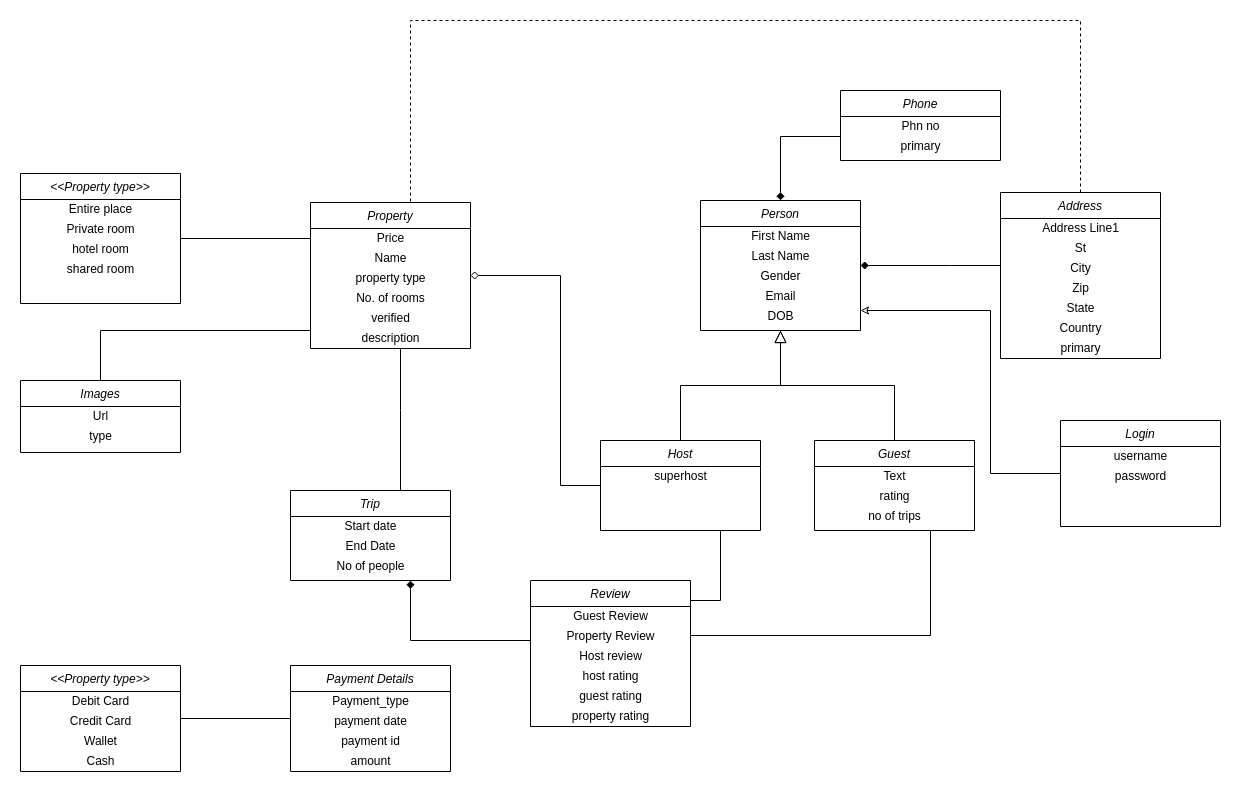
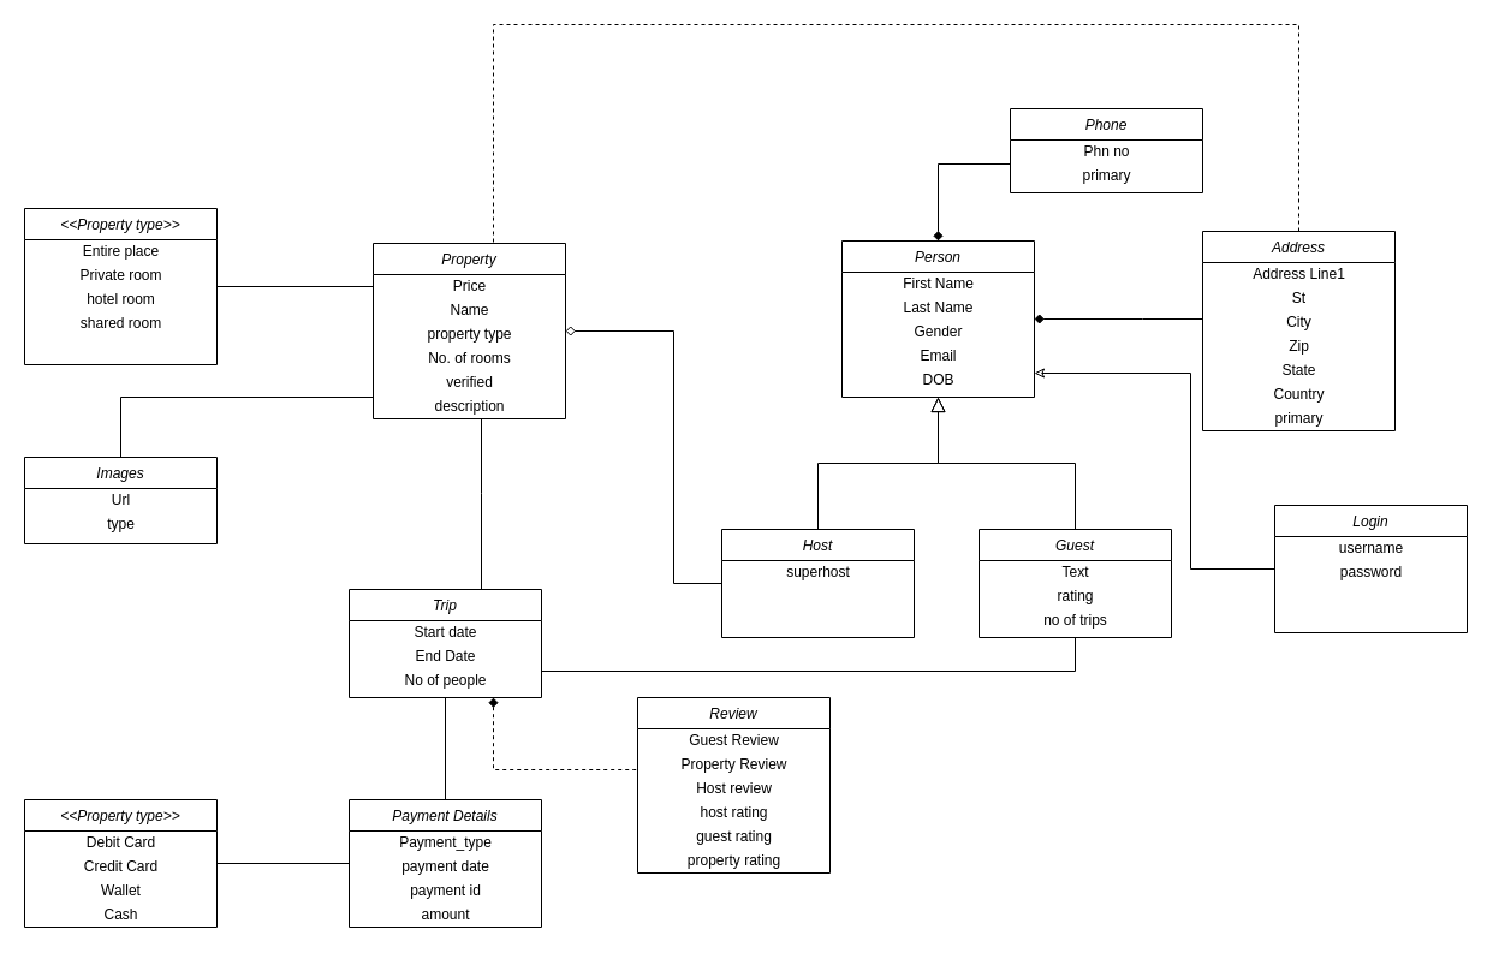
  <mxCell id="0" />
  <mxCell id="1" parent="0" />
  <mxCell id="2" value="Person" style="swimlane;fontStyle=2;align=center;verticalAlign=top;childLayout=stackLayout;horizontal=1;startSize=26;horizontalStack=0;resizeParent=1;resizeLast=0;collapsible=1;marginBottom=0;rounded=0;shadow=0;strokeWidth=1;" parent="1" vertex="1"><mxGeometry x="700" y="200" width="160" height="130" as="geometry"><mxRectangle x="230" y="140" width="160" height="26" as="alternateBounds" /></mxGeometry></mxCell>
  <mxCell id="3" value="First Name" style="text;html=1;align=center;verticalAlign=middle;resizable=0;points=[];autosize=1;" vertex="1" parent="2"><mxGeometry y="26" width="160" height="20" as="geometry" /></mxCell>
  <mxCell id="4" value="Last Name" style="text;html=1;align=center;verticalAlign=middle;resizable=0;points=[];autosize=1;" vertex="1" parent="2"><mxGeometry y="46" width="160" height="20" as="geometry" /></mxCell>
  <mxCell id="5" value="Gender" style="text;html=1;align=center;verticalAlign=middle;resizable=0;points=[];autosize=1;" vertex="1" parent="2"><mxGeometry y="66" width="160" height="20" as="geometry" /></mxCell>
  <mxCell id="6" value="Email" style="text;html=1;align=center;verticalAlign=middle;resizable=0;points=[];autosize=1;" vertex="1" parent="2"><mxGeometry y="86" width="160" height="20" as="geometry" /></mxCell>
  <mxCell id="7" value="DOB" style="text;html=1;align=center;verticalAlign=middle;resizable=0;points=[];autosize=1;" vertex="1" parent="2"><mxGeometry y="106" width="160" height="20" as="geometry" /></mxCell>
  <mxCell id="8" value="" style="endArrow=block;endSize=10;endFill=0;shadow=0;strokeWidth=1;rounded=0;edgeStyle=elbowEdgeStyle;elbow=vertical;" parent="1" source="32" target="2" edge="1"><mxGeometry width="160" relative="1" as="geometry"><mxPoint x="680" y="440" as="sourcePoint" /><mxPoint x="680" y="283" as="targetPoint" /></mxGeometry></mxCell>
  <mxCell id="9" value="" style="endArrow=block;endSize=10;endFill=0;shadow=0;strokeWidth=1;rounded=0;edgeStyle=elbowEdgeStyle;elbow=vertical;" parent="1" source="26" target="2" edge="1"><mxGeometry width="160" relative="1" as="geometry"><mxPoint x="890" y="440" as="sourcePoint" /><mxPoint x="790" y="351" as="targetPoint" /></mxGeometry></mxCell>
  <mxCell id="10" style="edgeStyle=orthogonalEdgeStyle;rounded=0;orthogonalLoop=1;jettySize=auto;html=1;endArrow=diamond;endFill=1;" edge="1" parent="1" source="12" target="2"><mxGeometry relative="1" as="geometry"><Array as="points"><mxPoint x="950" y="265" /><mxPoint x="950" y="265" /></Array></mxGeometry></mxCell>
  <mxCell id="11" style="edgeStyle=orthogonalEdgeStyle;rounded=0;orthogonalLoop=1;jettySize=auto;html=1;endArrow=none;endFill=0;dashed=1;" edge="1" parent="1" source="12" target="35"><mxGeometry relative="1" as="geometry"><Array as="points"><mxPoint x="1080" y="20" /><mxPoint x="410" y="20" /></Array></mxGeometry></mxCell>
  <mxCell id="12" value="Address" style="swimlane;fontStyle=2;align=center;verticalAlign=top;childLayout=stackLayout;horizontal=1;startSize=26;horizontalStack=0;resizeParent=1;resizeLast=0;collapsible=1;marginBottom=0;rounded=0;shadow=0;strokeWidth=1;" vertex="1" parent="1"><mxGeometry x="1000" y="192" width="160" height="166" as="geometry"><mxRectangle x="230" y="140" width="160" height="26" as="alternateBounds" /></mxGeometry></mxCell>
  <mxCell id="13" value="Address Line1" style="text;html=1;align=center;verticalAlign=middle;resizable=0;points=[];autosize=1;" vertex="1" parent="12"><mxGeometry y="26" width="160" height="20" as="geometry" /></mxCell>
  <mxCell id="14" value="St" style="text;html=1;align=center;verticalAlign=middle;resizable=0;points=[];autosize=1;" vertex="1" parent="12"><mxGeometry y="46" width="160" height="20" as="geometry" /></mxCell>
  <mxCell id="15" value="City" style="text;html=1;align=center;verticalAlign=middle;resizable=0;points=[];autosize=1;" vertex="1" parent="12"><mxGeometry y="66" width="160" height="20" as="geometry" /></mxCell>
  <mxCell id="16" value="Zip" style="text;html=1;align=center;verticalAlign=middle;resizable=0;points=[];autosize=1;" vertex="1" parent="12"><mxGeometry y="86" width="160" height="20" as="geometry" /></mxCell>
  <mxCell id="17" value="State" style="text;html=1;align=center;verticalAlign=middle;resizable=0;points=[];autosize=1;" vertex="1" parent="12"><mxGeometry y="106" width="160" height="20" as="geometry" /></mxCell>
  <mxCell id="18" value="Country" style="text;html=1;align=center;verticalAlign=middle;resizable=0;points=[];autosize=1;" vertex="1" parent="12"><mxGeometry y="126" width="160" height="20" as="geometry" /></mxCell>
  <mxCell id="19" value="primary" style="text;html=1;align=center;verticalAlign=middle;resizable=0;points=[];autosize=1;" vertex="1" parent="12"><mxGeometry y="146" width="160" height="20" as="geometry" /></mxCell>
  <mxCell id="20" value="Phone" style="swimlane;fontStyle=2;align=center;verticalAlign=top;childLayout=stackLayout;horizontal=1;startSize=26;horizontalStack=0;resizeParent=1;resizeLast=0;collapsible=1;marginBottom=0;rounded=0;shadow=0;strokeWidth=1;" vertex="1" parent="1"><mxGeometry x="840" y="90" width="160" height="70" as="geometry"><mxRectangle x="230" y="140" width="160" height="26" as="alternateBounds" /></mxGeometry></mxCell>
  <mxCell id="21" value="Phn no" style="text;html=1;align=center;verticalAlign=middle;resizable=0;points=[];autosize=1;" vertex="1" parent="20"><mxGeometry y="26" width="160" height="20" as="geometry" /></mxCell>
  <mxCell id="22" value="primary" style="text;html=1;align=center;verticalAlign=middle;resizable=0;points=[];autosize=1;" vertex="1" parent="20"><mxGeometry y="46" width="160" height="20" as="geometry" /></mxCell>
  <mxCell id="23" style="edgeStyle=orthogonalEdgeStyle;rounded=0;orthogonalLoop=1;jettySize=auto;html=1;endArrow=diamond;endFill=1;" edge="1" parent="1" source="21" target="2"><mxGeometry relative="1" as="geometry"><Array as="points"><mxPoint x="780" y="136" /></Array></mxGeometry></mxCell>
- <mxCell id="25" style="edgeStyle=orthogonalEdgeStyle;rounded=0;orthogonalLoop=1;jettySize=auto;html=1;endArrow=none;endFill=0;startArrow=none;startFill=0;" edge="1" parent="1" source="26" target="48"><mxGeometry relative="1" as="geometry"><Array as="points"><mxPoint x="930" y="635" /></Array></mxGeometry></mxCell>
+ <mxCell id="24" style="edgeStyle=orthogonalEdgeStyle;rounded=0;orthogonalLoop=1;jettySize=auto;html=1;endArrow=none;endFill=0;" edge="1" parent="1" source="26" target="56"><mxGeometry relative="1" as="geometry"><Array as="points"><mxPoint x="894" y="558" /></Array></mxGeometry></mxCell>
  <mxCell id="26" value="Guest" style="swimlane;fontStyle=2;align=center;verticalAlign=top;childLayout=stackLayout;horizontal=1;startSize=26;horizontalStack=0;resizeParent=1;resizeLast=0;collapsible=1;marginBottom=0;rounded=0;shadow=0;strokeWidth=1;" vertex="1" parent="1"><mxGeometry x="814" y="440" width="160" height="90" as="geometry"><mxRectangle x="230" y="140" width="160" height="26" as="alternateBounds" /></mxGeometry></mxCell>
  <mxCell id="27" value="Text" style="text;html=1;align=center;verticalAlign=middle;resizable=0;points=[];autosize=1;" vertex="1" parent="26"><mxGeometry y="26" width="160" height="20" as="geometry" /></mxCell>
  <mxCell id="28" value="rating" style="text;html=1;align=center;verticalAlign=middle;resizable=0;points=[];autosize=1;" vertex="1" parent="26"><mxGeometry y="46" width="160" height="20" as="geometry" /></mxCell>
  <mxCell id="29" value="no of trips" style="text;html=1;align=center;verticalAlign=middle;resizable=0;points=[];autosize=1;" vertex="1" parent="26"><mxGeometry y="66" width="160" height="20" as="geometry" /></mxCell>
  <mxCell id="30" style="edgeStyle=orthogonalEdgeStyle;rounded=0;orthogonalLoop=1;jettySize=auto;html=1;endArrow=diamond;endFill=0;" edge="1" parent="1" source="32" target="35"><mxGeometry relative="1" as="geometry"><Array as="points"><mxPoint x="560" y="485" /><mxPoint x="560" y="275" /></Array></mxGeometry></mxCell>
- <mxCell id="31" style="edgeStyle=orthogonalEdgeStyle;rounded=0;orthogonalLoop=1;jettySize=auto;html=1;endArrow=none;endFill=0;startArrow=none;startFill=0;" edge="1" parent="1" source="32" target="48"><mxGeometry relative="1" as="geometry"><Array as="points"><mxPoint x="720" y="600" /></Array></mxGeometry></mxCell>
  <mxCell id="32" value="Host" style="swimlane;fontStyle=2;align=center;verticalAlign=top;childLayout=stackLayout;horizontal=1;startSize=26;horizontalStack=0;resizeParent=1;resizeLast=0;collapsible=1;marginBottom=0;rounded=0;shadow=0;strokeWidth=1;" vertex="1" parent="1"><mxGeometry x="600" y="440" width="160" height="90" as="geometry"><mxRectangle x="230" y="140" width="160" height="26" as="alternateBounds" /></mxGeometry></mxCell>
  <mxCell id="33" value="superhost" style="text;html=1;align=center;verticalAlign=middle;resizable=0;points=[];autosize=1;" vertex="1" parent="32"><mxGeometry y="26" width="160" height="20" as="geometry" /></mxCell>
  <mxCell id="34" style="edgeStyle=orthogonalEdgeStyle;rounded=0;orthogonalLoop=1;jettySize=auto;html=1;startArrow=none;startFill=0;endArrow=none;endFill=0;" edge="1" parent="1" source="35" target="77"><mxGeometry relative="1" as="geometry"><Array as="points"><mxPoint x="100" y="330" /></Array></mxGeometry></mxCell>
  <mxCell id="35" value="Property" style="swimlane;fontStyle=2;align=center;verticalAlign=top;childLayout=stackLayout;horizontal=1;startSize=26;horizontalStack=0;resizeParent=1;resizeLast=0;collapsible=1;marginBottom=0;rounded=0;shadow=0;strokeWidth=1;" vertex="1" parent="1"><mxGeometry x="310" y="202" width="160" height="146" as="geometry"><mxRectangle x="230" y="140" width="160" height="26" as="alternateBounds" /></mxGeometry></mxCell>
  <mxCell id="36" value="Price" style="text;html=1;align=center;verticalAlign=middle;resizable=0;points=[];autosize=1;" vertex="1" parent="35"><mxGeometry y="26" width="160" height="20" as="geometry" /></mxCell>
  <mxCell id="37" value="Name" style="text;html=1;align=center;verticalAlign=middle;resizable=0;points=[];autosize=1;" vertex="1" parent="35"><mxGeometry y="46" width="160" height="20" as="geometry" /></mxCell>
  <mxCell id="38" value="property type" style="text;html=1;align=center;verticalAlign=middle;resizable=0;points=[];autosize=1;" vertex="1" parent="35"><mxGeometry y="66" width="160" height="20" as="geometry" /></mxCell>
  <mxCell id="39" value="No. of rooms" style="text;html=1;align=center;verticalAlign=middle;resizable=0;points=[];autosize=1;" vertex="1" parent="35"><mxGeometry y="86" width="160" height="20" as="geometry" /></mxCell>
  <mxCell id="40" value="verified" style="text;html=1;align=center;verticalAlign=middle;resizable=0;points=[];autosize=1;" vertex="1" parent="35"><mxGeometry y="106" width="160" height="20" as="geometry" /></mxCell>
  <mxCell id="41" value="description" style="text;html=1;align=center;verticalAlign=middle;resizable=0;points=[];autosize=1;" vertex="1" parent="35"><mxGeometry y="126" width="160" height="20" as="geometry" /></mxCell>
  <mxCell id="42" value="&lt;&lt;Property type&gt;&gt;" style="swimlane;fontStyle=2;align=center;verticalAlign=top;childLayout=stackLayout;horizontal=1;startSize=26;horizontalStack=0;resizeParent=1;resizeLast=0;collapsible=1;marginBottom=0;rounded=0;shadow=0;strokeWidth=1;" vertex="1" parent="1"><mxGeometry x="20" y="173" width="160" height="130" as="geometry"><mxRectangle x="230" y="140" width="160" height="26" as="alternateBounds" /></mxGeometry></mxCell>
  <mxCell id="43" value="Entire place" style="text;html=1;align=center;verticalAlign=middle;resizable=0;points=[];autosize=1;" vertex="1" parent="42"><mxGeometry y="26" width="160" height="20" as="geometry" /></mxCell>
  <mxCell id="44" value="Private room" style="text;html=1;align=center;verticalAlign=middle;resizable=0;points=[];autosize=1;" vertex="1" parent="42"><mxGeometry y="46" width="160" height="20" as="geometry" /></mxCell>
  <mxCell id="45" value="hotel room" style="text;html=1;align=center;verticalAlign=middle;resizable=0;points=[];autosize=1;" vertex="1" parent="42"><mxGeometry y="66" width="160" height="20" as="geometry" /></mxCell>
  <mxCell id="46" value="shared room" style="text;html=1;align=center;verticalAlign=middle;resizable=0;points=[];autosize=1;" vertex="1" parent="42"><mxGeometry y="86" width="160" height="20" as="geometry" /></mxCell>
  <mxCell id="47" style="edgeStyle=orthogonalEdgeStyle;rounded=0;orthogonalLoop=1;jettySize=auto;html=1;endArrow=none;endFill=0;" edge="1" parent="1" source="36" target="42"><mxGeometry relative="1" as="geometry" /></mxCell>
  <mxCell id="48" value="Review" style="swimlane;fontStyle=2;align=center;verticalAlign=top;childLayout=stackLayout;horizontal=1;startSize=26;horizontalStack=0;resizeParent=1;resizeLast=0;collapsible=1;marginBottom=0;rounded=0;shadow=0;strokeWidth=1;" vertex="1" parent="1"><mxGeometry x="530" y="580" width="160" height="146" as="geometry"><mxRectangle x="230" y="140" width="160" height="26" as="alternateBounds" /></mxGeometry></mxCell>
  <mxCell id="49" value="Guest Review" style="text;html=1;align=center;verticalAlign=middle;resizable=0;points=[];autosize=1;" vertex="1" parent="48"><mxGeometry y="26" width="160" height="20" as="geometry" /></mxCell>
  <mxCell id="50" value="Property Review" style="text;html=1;align=center;verticalAlign=middle;resizable=0;points=[];autosize=1;" vertex="1" parent="48"><mxGeometry y="46" width="160" height="20" as="geometry" /></mxCell>
  <mxCell id="51" value="Host review" style="text;html=1;align=center;verticalAlign=middle;resizable=0;points=[];autosize=1;" vertex="1" parent="48"><mxGeometry y="66" width="160" height="20" as="geometry" /></mxCell>
  <mxCell id="52" value="host rating" style="text;html=1;align=center;verticalAlign=middle;resizable=0;points=[];autosize=1;" vertex="1" parent="48"><mxGeometry y="86" width="160" height="20" as="geometry" /></mxCell>
  <mxCell id="53" value="guest rating" style="text;html=1;align=center;verticalAlign=middle;resizable=0;points=[];autosize=1;" vertex="1" parent="48"><mxGeometry y="106" width="160" height="20" as="geometry" /></mxCell>
  <mxCell id="54" value="property rating" style="text;html=1;align=center;verticalAlign=middle;resizable=0;points=[];autosize=1;" vertex="1" parent="48"><mxGeometry y="126" width="160" height="20" as="geometry" /></mxCell>
  <mxCell id="55" style="edgeStyle=orthogonalEdgeStyle;rounded=0;orthogonalLoop=1;jettySize=auto;html=1;endArrow=none;endFill=0;" edge="1" parent="1" source="56" target="35"><mxGeometry relative="1" as="geometry"><Array as="points"><mxPoint x="400" y="410" /><mxPoint x="400" y="410" /></Array></mxGeometry></mxCell>
  <mxCell id="56" value="Trip" style="swimlane;fontStyle=2;align=center;verticalAlign=top;childLayout=stackLayout;horizontal=1;startSize=26;horizontalStack=0;resizeParent=1;resizeLast=0;collapsible=1;marginBottom=0;rounded=0;shadow=0;strokeWidth=1;" vertex="1" parent="1"><mxGeometry x="290" y="490" width="160" height="90" as="geometry"><mxRectangle x="230" y="140" width="160" height="26" as="alternateBounds" /></mxGeometry></mxCell>
  <mxCell id="57" value="Start date" style="text;html=1;align=center;verticalAlign=middle;resizable=0;points=[];autosize=1;" vertex="1" parent="56"><mxGeometry y="26" width="160" height="20" as="geometry" /></mxCell>
  <mxCell id="58" value="End Date" style="text;html=1;align=center;verticalAlign=middle;resizable=0;points=[];autosize=1;" vertex="1" parent="56"><mxGeometry y="46" width="160" height="20" as="geometry" /></mxCell>
  <mxCell id="59" value="No of people" style="text;html=1;align=center;verticalAlign=middle;resizable=0;points=[];autosize=1;" vertex="1" parent="56"><mxGeometry y="66" width="160" height="20" as="geometry" /></mxCell>
  <mxCell id="60" style="edgeStyle=orthogonalEdgeStyle;rounded=0;orthogonalLoop=1;jettySize=auto;html=1;endArrow=none;endFill=0;" edge="1" parent="1" source="62" target="67"><mxGeometry relative="1" as="geometry" /></mxCell>
+ <mxCell id="61" style="edgeStyle=orthogonalEdgeStyle;rounded=0;orthogonalLoop=1;jettySize=auto;html=1;endArrow=none;endFill=0;" edge="1" parent="1" source="62" target="56"><mxGeometry relative="1" as="geometry" /></mxCell>
  <mxCell id="62" value="Payment Details" style="swimlane;fontStyle=2;align=center;verticalAlign=top;childLayout=stackLayout;horizontal=1;startSize=26;horizontalStack=0;resizeParent=1;resizeLast=0;collapsible=1;marginBottom=0;rounded=0;shadow=0;strokeWidth=1;" vertex="1" parent="1"><mxGeometry x="290" y="665" width="160" height="106" as="geometry"><mxRectangle x="230" y="140" width="160" height="26" as="alternateBounds" /></mxGeometry></mxCell>
  <mxCell id="63" value="Payment_type" style="text;html=1;align=center;verticalAlign=middle;resizable=0;points=[];autosize=1;" vertex="1" parent="62"><mxGeometry y="26" width="160" height="20" as="geometry" /></mxCell>
  <mxCell id="64" value="payment date" style="text;html=1;align=center;verticalAlign=middle;resizable=0;points=[];autosize=1;" vertex="1" parent="62"><mxGeometry y="46" width="160" height="20" as="geometry" /></mxCell>
  <mxCell id="65" value="payment id" style="text;html=1;align=center;verticalAlign=middle;resizable=0;points=[];autosize=1;" vertex="1" parent="62"><mxGeometry y="66" width="160" height="20" as="geometry" /></mxCell>
  <mxCell id="66" value="amount" style="text;html=1;align=center;verticalAlign=middle;resizable=0;points=[];autosize=1;" vertex="1" parent="62"><mxGeometry y="86" width="160" height="20" as="geometry" /></mxCell>
  <mxCell id="67" value="&lt;&lt;Property type&gt;&gt;" style="swimlane;fontStyle=2;align=center;verticalAlign=top;childLayout=stackLayout;horizontal=1;startSize=26;horizontalStack=0;resizeParent=1;resizeLast=0;collapsible=1;marginBottom=0;rounded=0;shadow=0;strokeWidth=1;" vertex="1" parent="1"><mxGeometry x="20" y="665" width="160" height="106" as="geometry"><mxRectangle x="230" y="140" width="160" height="26" as="alternateBounds" /></mxGeometry></mxCell>
  <mxCell id="68" value="Debit Card" style="text;html=1;align=center;verticalAlign=middle;resizable=0;points=[];autosize=1;" vertex="1" parent="67"><mxGeometry y="26" width="160" height="20" as="geometry" /></mxCell>
  <mxCell id="69" value="Credit Card" style="text;html=1;align=center;verticalAlign=middle;resizable=0;points=[];autosize=1;" vertex="1" parent="67"><mxGeometry y="46" width="160" height="20" as="geometry" /></mxCell>
  <mxCell id="70" value="Wallet" style="text;html=1;align=center;verticalAlign=middle;resizable=0;points=[];autosize=1;" vertex="1" parent="67"><mxGeometry y="66" width="160" height="20" as="geometry" /></mxCell>
  <mxCell id="71" value="Cash" style="text;html=1;align=center;verticalAlign=middle;resizable=0;points=[];autosize=1;" vertex="1" parent="67"><mxGeometry y="86" width="160" height="20" as="geometry" /></mxCell>
- <mxCell id="72" style="edgeStyle=orthogonalEdgeStyle;rounded=0;orthogonalLoop=1;jettySize=auto;html=1;endArrow=none;endFill=0;startArrow=diamond;startFill=1;" edge="1" parent="1" source="56" target="48"><mxGeometry relative="1" as="geometry"><Array as="points"><mxPoint x="410" y="640" /></Array></mxGeometry></mxCell>
+ <mxCell id="72" style="edgeStyle=orthogonalEdgeStyle;rounded=0;orthogonalLoop=1;jettySize=auto;html=1;endArrow=none;endFill=0;startArrow=diamond;startFill=1;dashed=1;" edge="1" parent="1" source="56" target="48"><mxGeometry relative="1" as="geometry"><Array as="points"><mxPoint x="410" y="640" /></Array></mxGeometry></mxCell>
  <mxCell id="73" style="edgeStyle=orthogonalEdgeStyle;rounded=0;orthogonalLoop=1;jettySize=auto;html=1;startArrow=none;startFill=0;endArrow=classic;endFill=0;" edge="1" parent="1" source="74" target="2"><mxGeometry relative="1" as="geometry"><Array as="points"><mxPoint x="990" y="473" /><mxPoint x="990" y="310" /></Array></mxGeometry></mxCell>
  <mxCell id="74" value="Login" style="swimlane;fontStyle=2;align=center;verticalAlign=top;childLayout=stackLayout;horizontal=1;startSize=26;horizontalStack=0;resizeParent=1;resizeLast=0;collapsible=1;marginBottom=0;rounded=0;shadow=0;strokeWidth=1;" vertex="1" parent="1"><mxGeometry x="1060" y="420" width="160" height="106" as="geometry"><mxRectangle x="230" y="140" width="160" height="26" as="alternateBounds" /></mxGeometry></mxCell>
  <mxCell id="75" value="username" style="text;html=1;align=center;verticalAlign=middle;resizable=0;points=[];autosize=1;" vertex="1" parent="74"><mxGeometry y="26" width="160" height="20" as="geometry" /></mxCell>
  <mxCell id="76" value="password" style="text;html=1;align=center;verticalAlign=middle;resizable=0;points=[];autosize=1;" vertex="1" parent="74"><mxGeometry y="46" width="160" height="20" as="geometry" /></mxCell>
  <mxCell id="77" value="Images" style="swimlane;fontStyle=2;align=center;verticalAlign=top;childLayout=stackLayout;horizontal=1;startSize=26;horizontalStack=0;resizeParent=1;resizeLast=0;collapsible=1;marginBottom=0;rounded=0;shadow=0;strokeWidth=1;" vertex="1" parent="1"><mxGeometry x="20" y="380" width="160" height="72" as="geometry"><mxRectangle x="230" y="140" width="160" height="26" as="alternateBounds" /></mxGeometry></mxCell>
  <mxCell id="78" value="Url" style="text;html=1;align=center;verticalAlign=middle;resizable=0;points=[];autosize=1;" vertex="1" parent="77"><mxGeometry y="26" width="160" height="20" as="geometry" /></mxCell>
  <mxCell id="79" value="type" style="text;html=1;align=center;verticalAlign=middle;resizable=0;points=[];autosize=1;" vertex="1" parent="77"><mxGeometry y="46" width="160" height="20" as="geometry" /></mxCell>
